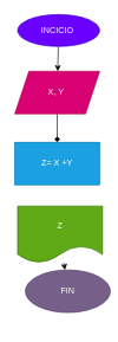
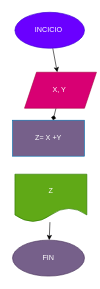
  <mxCell id="0" />
  <mxCell id="1" parent="0" />
  <mxCell id="2" value="" style="edgeStyle=none;html=1;" edge="1" parent="1" source="3" target="5"><mxGeometry relative="1" as="geometry" /></mxCell>
- <mxCell id="3" value="INCICIO&amp;nbsp;" style="ellipse;whiteSpace=wrap;html=1;fillColor=#6a00ff;fontColor=#ffffff;strokeColor=#3700CC;" vertex="1" parent="1"><mxGeometry x="24" y="20" width="116" height="45" as="geometry" /></mxCell>
+ <mxCell id="3" value="INCICIO&amp;nbsp;" style="ellipse;whiteSpace=wrap;html=1;fillColor=#6a00ff;fontColor=#ffffff;strokeColor=#3700CC;" vertex="1" parent="1"><mxGeometry x="24" y="20" width="116" height="60" as="geometry" /></mxCell>
  <mxCell id="4" value="" style="edgeStyle=none;html=1;endArrow=diamond;" edge="1" parent="1" source="5" target="6"><mxGeometry relative="1" as="geometry" /></mxCell>
- <mxCell id="5" value="X, Y&amp;nbsp;" style="shape=parallelogram;perimeter=parallelogramPerimeter;whiteSpace=wrap;html=1;fixedSize=1;fillColor=#d80073;fontColor=#ffffff;strokeColor=#A50040;" vertex="1" parent="1"><mxGeometry x="20" y="100" width="120" height="60" as="geometry" /></mxCell>
- <mxCell id="6" value="Z= X +Y" style="whiteSpace=wrap;html=1;fillColor=#1ba1e2;fontColor=#ffffff;strokeColor=#006EAF;" vertex="1" parent="1"><mxGeometry x="20" y="200" width="120" height="60" as="geometry" /></mxCell>
+ <mxCell id="5" value="X, Y&amp;nbsp;" style="shape=parallelogram;perimeter=parallelogramPerimeter;whiteSpace=wrap;html=1;fixedSize=1;fillColor=#d80073;fontColor=#ffffff;strokeColor=#A50040;" vertex="1" parent="1"><mxGeometry x="40" y="120" width="120" height="60" as="geometry" /></mxCell>
+ <mxCell id="6" value="Z= X +Y" style="whiteSpace=wrap;html=1;fillColor=#76608a;fontColor=#ffffff;strokeColor=#006EAF;" vertex="1" parent="1"><mxGeometry x="20" y="200" width="120" height="60" as="geometry" /></mxCell>
  <mxCell id="7" value="" style="edgeStyle=none;html=1;" edge="1" parent="1" source="8" target="9"><mxGeometry relative="1" as="geometry" /></mxCell>
  <mxCell id="8" value="Z" style="shape=document;whiteSpace=wrap;html=1;boundedLbl=1;fillColor=#60a917;fontColor=#ffffff;strokeColor=#2D7600;" vertex="1" parent="1"><mxGeometry x="24" y="290" width="120" height="80" as="geometry" /></mxCell>
- <mxCell id="9" value="FIN" style="ellipse;whiteSpace=wrap;html=1;fillColor=#76608a;fontColor=#ffffff;strokeColor=#432D57;" vertex="1" parent="1"><mxGeometry x="35" y="380" width="120" height="60" as="geometry" /></mxCell>
+ <mxCell id="9" value="FIN" style="ellipse;whiteSpace=wrap;html=1;fillColor=#76608a;fontColor=#ffffff;strokeColor=#432D57;" vertex="1" parent="1"><mxGeometry x="20" y="400" width="120" height="60" as="geometry" /></mxCell>
